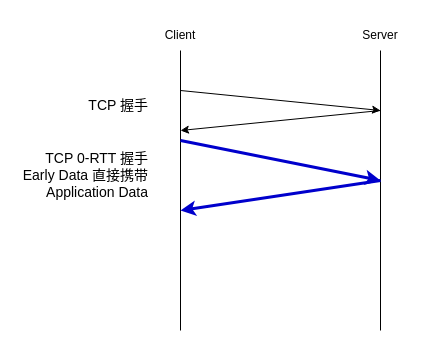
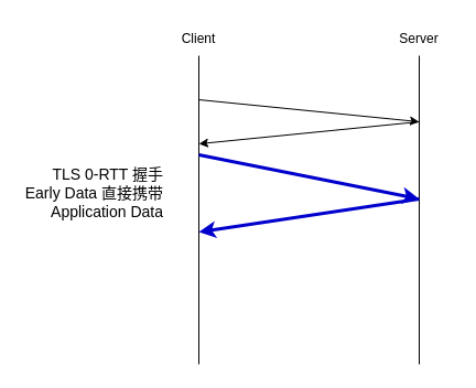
  <mxCell id="0" />
  <mxCell id="1" parent="0" />
  <mxCell id="2" value="" style="endArrow=none;html=1;rounded=0;labelBackgroundColor=none;fontColor=default;" edge="1" parent="1"><mxGeometry width="50" height="50" relative="1" as="geometry"><mxPoint x="180" y="330" as="sourcePoint" /><mxPoint x="180" y="50" as="targetPoint" /></mxGeometry></mxCell>
  <mxCell id="3" value="Client" style="text;html=1;strokeColor=none;fillColor=none;align=center;verticalAlign=middle;whiteSpace=wrap;rounded=0;labelBackgroundColor=none;" vertex="1" parent="1"><mxGeometry x="150" y="20" width="60" height="30" as="geometry" /></mxCell>
  <mxCell id="4" value="" style="endArrow=none;html=1;rounded=0;labelBackgroundColor=none;fontColor=default;" edge="1" parent="1"><mxGeometry width="50" height="50" relative="1" as="geometry"><mxPoint x="380" y="330" as="sourcePoint" /><mxPoint x="380" y="50" as="targetPoint" /></mxGeometry></mxCell>
  <mxCell id="5" value="Server" style="text;html=1;strokeColor=none;fillColor=none;align=center;verticalAlign=middle;whiteSpace=wrap;rounded=0;labelBackgroundColor=none;" vertex="1" parent="1"><mxGeometry x="350" y="20" width="60" height="30" as="geometry" /></mxCell>
  <mxCell id="6" value="" style="endArrow=classic;html=1;rounded=0;labelBackgroundColor=none;fontColor=default;" edge="1" parent="1"><mxGeometry width="50" height="50" relative="1" as="geometry"><mxPoint x="180" y="90" as="sourcePoint" /><mxPoint x="380" y="110" as="targetPoint" /></mxGeometry></mxCell>
  <mxCell id="7" value="" style="endArrow=classic;html=1;rounded=0;strokeWidth=3;labelBackgroundColor=none;fontColor=default;strokeColor=#0000CC;" edge="1" parent="1"><mxGeometry width="50" height="50" relative="1" as="geometry"><mxPoint x="180" y="140" as="sourcePoint" /><mxPoint x="380" y="180" as="targetPoint" /></mxGeometry></mxCell>
  <mxCell id="8" value="" style="endArrow=classic;html=1;rounded=0;labelBackgroundColor=none;fontColor=default;" edge="1" parent="1"><mxGeometry width="50" height="50" relative="1" as="geometry"><mxPoint x="380" y="110" as="sourcePoint" /><mxPoint x="180" y="130" as="targetPoint" /></mxGeometry></mxCell>
  <mxCell id="9" value="" style="endArrow=classic;html=1;rounded=0;strokeWidth=3;labelBackgroundColor=none;fontColor=default;strokeColor=#0000CC;" edge="1" parent="1"><mxGeometry width="50" height="50" relative="1" as="geometry"><mxPoint x="380" y="180" as="sourcePoint" /><mxPoint x="180" y="210" as="targetPoint" /></mxGeometry></mxCell>
- <mxCell id="10" value="TCP 握手" style="text;html=1;strokeColor=none;fillColor=none;align=right;verticalAlign=middle;whiteSpace=wrap;rounded=0;fontSize=14;fontFamily=Helvetica;labelBackgroundColor=none;" vertex="1" parent="1"><mxGeometry x="80" y="90" width="70" height="30" as="geometry" /></mxCell>
- <mxCell id="11" value="TCP 0-RTT 握手&lt;br style=&quot;font-size: 14px;&quot;&gt;Early Data 直接携带 Application Data" style="text;html=1;strokeColor=none;fillColor=none;align=right;verticalAlign=middle;whiteSpace=wrap;rounded=0;fontSize=14;fontFamily=Helvetica;labelBackgroundColor=none;" vertex="1" parent="1"><mxGeometry y="160" width="130" height="30" as="geometry" x="20" /></mxCell>
+ <mxCell id="11" value="TLS 0-RTT 握手&lt;br style=&quot;font-size: 14px;&quot;&gt;Early Data 直接携带 Application Data" style="text;html=1;strokeColor=none;fillColor=none;align=right;verticalAlign=middle;whiteSpace=wrap;rounded=0;fontSize=14;fontFamily=Helvetica;labelBackgroundColor=none;" vertex="1" parent="1"><mxGeometry y="160" width="130" height="30" as="geometry" x="20" /></mxCell>
